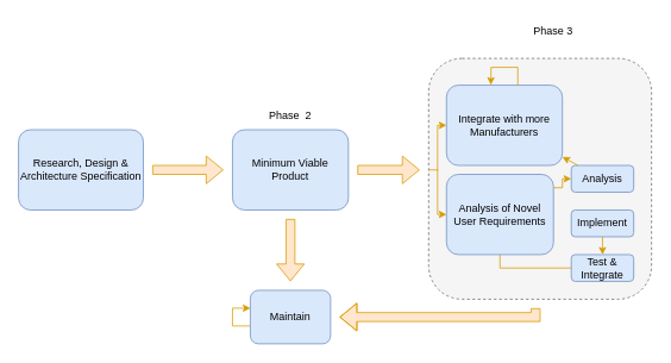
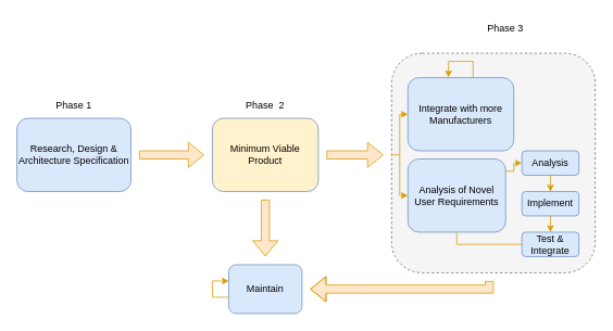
  <mxCell id="0" />
  <mxCell id="1" parent="0" />
  <mxCell id="2" value="" style="rounded=1;whiteSpace=wrap;html=1;fillColor=#f5f5f5;strokeColor=#666666;perimeterSpacing=0;fontColor=#333333;dashed=1;" parent="1" vertex="1"><mxGeometry x="480" y="65" width="250" height="270" as="geometry" /></mxCell>
  <mxCell id="3" value="Research, Design &amp;amp;&lt;br&gt;&lt;div&gt;Architecture Specification&lt;/div&gt;" style="rounded=1;whiteSpace=wrap;html=1;fillColor=#dae8fc;strokeColor=#6c8ebf;perimeterSpacing=0;" parent="1" vertex="1"><mxGeometry x="20" y="145" width="140" height="90" as="geometry" /></mxCell>
- <mxCell id="4" value="Minimum Viable Product" style="rounded=1;whiteSpace=wrap;html=1;fillColor=#dae8fc;strokeColor=#6c8ebf;perimeterSpacing=0;" parent="1" vertex="1"><mxGeometry x="260" y="145" width="130" height="90" as="geometry" /></mxCell>
+ <mxCell id="4" value="Minimum Viable Product" style="rounded=1;whiteSpace=wrap;html=1;fillColor=#fff2cc;strokeColor=#6c8ebf;perimeterSpacing=0;" parent="1" vertex="1"><mxGeometry x="260" y="145" width="130" height="90" as="geometry" /></mxCell>
  <mxCell id="5" value="" style="shape=flexArrow;endArrow=classic;html=1;rounded=0;fillColor=#ffe6cc;strokeColor=#d79b00;" parent="1" edge="1"><mxGeometry width="50" height="50" relative="1" as="geometry"><mxPoint x="170" y="190" as="sourcePoint" /><mxPoint x="250" y="190" as="targetPoint" /></mxGeometry></mxCell>
  <mxCell id="6" value="Integrate with more Manufacturers" style="rounded=1;whiteSpace=wrap;html=1;fillColor=#dae8fc;strokeColor=#6c8ebf;perimeterSpacing=0;" parent="1" vertex="1"><mxGeometry x="500" y="95" width="130" height="90" as="geometry" /></mxCell>
  <mxCell id="7" value="" style="shape=flexArrow;endArrow=classic;html=1;rounded=0;fillColor=#ffe6cc;strokeColor=#d79b00;" parent="1" edge="1"><mxGeometry width="50" height="50" relative="1" as="geometry"><mxPoint x="400" y="190" as="sourcePoint" /><mxPoint x="470" y="190" as="targetPoint" /></mxGeometry></mxCell>
  <mxCell id="8" value="Analysis of Novel User Requirements" style="rounded=1;whiteSpace=wrap;html=1;fillColor=#dae8fc;strokeColor=#6c8ebf;perimeterSpacing=0;" parent="1" vertex="1"><mxGeometry x="500" y="195" width="120" height="90" as="geometry" /></mxCell>
  <mxCell id="9" value="" style="endArrow=classic;html=1;rounded=0;fillColor=#ffe6cc;strokeColor=#d79b00;entryX=0;entryY=0.5;entryDx=0;entryDy=0;" parent="1" target="8" edge="1"><mxGeometry width="50" height="50" relative="1" as="geometry"><mxPoint x="480" y="190" as="sourcePoint" /><mxPoint x="500" y="190" as="targetPoint" /><Array as="points"><mxPoint x="490" y="190" /><mxPoint x="490" y="240" /></Array></mxGeometry></mxCell>
  <mxCell id="10" value="" style="endArrow=classic;html=1;rounded=0;fillColor=#ffe6cc;strokeColor=#d79b00;entryX=0;entryY=0.5;entryDx=0;entryDy=0;" parent="1" target="6" edge="1"><mxGeometry width="50" height="50" relative="1" as="geometry"><mxPoint x="490" y="191" as="sourcePoint" /><mxPoint x="510" y="250" as="targetPoint" /><Array as="points"><mxPoint x="490" y="191" /><mxPoint x="490" y="140" /></Array></mxGeometry></mxCell>
  <mxCell id="11" value="" style="endArrow=classic;html=1;rounded=0;entryX=0.383;entryY=-0.004;entryDx=0;entryDy=0;entryPerimeter=0;fillColor=#ffe6cc;strokeColor=#d79b00;" parent="1" target="6" edge="1"><mxGeometry width="50" height="50" relative="1" as="geometry"><mxPoint x="580" y="95" as="sourcePoint" /><mxPoint x="570" y="35" as="targetPoint" /><Array as="points"><mxPoint x="580" y="75" /><mxPoint x="550" y="75" /></Array></mxGeometry></mxCell>
  <mxCell id="12" value="Analysis" style="rounded=1;whiteSpace=wrap;html=1;fillColor=#dae8fc;strokeColor=#6c8ebf;perimeterSpacing=0;" parent="1" vertex="1"><mxGeometry x="640" y="185" width="70" height="30" as="geometry" /></mxCell>
  <mxCell id="13" value="Implement" style="rounded=1;whiteSpace=wrap;html=1;fillColor=#dae8fc;strokeColor=#6c8ebf;perimeterSpacing=0;" parent="1" vertex="1"><mxGeometry x="640" y="235" width="70" height="30" as="geometry" /></mxCell>
  <mxCell id="14" value="Test &amp;amp; Integrate" style="rounded=1;whiteSpace=wrap;html=1;fillColor=#dae8fc;strokeColor=#6c8ebf;perimeterSpacing=0;" parent="1" vertex="1"><mxGeometry x="640" y="285" width="70" height="30" as="geometry" /></mxCell>
  <mxCell id="15" value="" style="endArrow=classic;html=1;rounded=0;fillColor=#ffe6cc;strokeColor=#d79b00;entryX=0;entryY=0.5;entryDx=0;entryDy=0;" parent="1" target="12" edge="1"><mxGeometry width="50" height="50" relative="1" as="geometry"><mxPoint x="620" y="210" as="sourcePoint" /><mxPoint x="560" y="105" as="targetPoint" /><Array as="points"><mxPoint x="630" y="210" /><mxPoint x="630" y="200" /></Array></mxGeometry></mxCell>
- <mxCell id="16" value="" style="endArrow=classic;html=1;rounded=0;fillColor=#ffe6cc;strokeColor=#d79b00;" parent="1" source="12" target="6" edge="1"><mxGeometry width="50" height="50" relative="1" as="geometry"><mxPoint x="620" y="245" as="sourcePoint" /><mxPoint x="670" y="195" as="targetPoint" /></mxGeometry></mxCell>
+ <mxCell id="16" value="" style="endArrow=classic;html=1;rounded=0;fillColor=#ffe6cc;strokeColor=#d79b00;" parent="1" source="12" target="13" edge="1"><mxGeometry width="50" height="50" relative="1" as="geometry"><mxPoint x="620" y="245" as="sourcePoint" /><mxPoint x="670" y="195" as="targetPoint" /></mxGeometry></mxCell>
  <mxCell id="17" value="" style="endArrow=classic;html=1;rounded=0;fillColor=#ffe6cc;strokeColor=#d79b00;" parent="1" source="13" target="14" edge="1"><mxGeometry width="50" height="50" relative="1" as="geometry"><mxPoint x="685" y="225" as="sourcePoint" /><mxPoint x="685" y="245" as="targetPoint" /></mxGeometry></mxCell>
  <mxCell id="18" value="" style="endArrow=none;html=1;rounded=0;fillColor=#ffe6cc;strokeColor=#d79b00;" parent="1" source="14" target="8" edge="1"><mxGeometry width="50" height="50" relative="1" as="geometry"><mxPoint x="685" y="275" as="sourcePoint" /><mxPoint x="685" y="295" as="targetPoint" /><Array as="points"><mxPoint x="560" y="300" /></Array></mxGeometry></mxCell>
+ <mxCell id="19" value="Phase 1" style="text;html=1;align=center;verticalAlign=middle;whiteSpace=wrap;rounded=0;" parent="1" vertex="1"><mxGeometry x="60" y="115" width="60" height="30" as="geometry" /></mxCell>
  <mxCell id="20" value="Phase&amp;nbsp; 2" style="text;html=1;align=center;verticalAlign=middle;whiteSpace=wrap;rounded=0;" parent="1" vertex="1"><mxGeometry x="295" y="115" width="60" height="30" as="geometry" /></mxCell>
  <mxCell id="21" value="Phase 3" style="text;html=1;align=center;verticalAlign=middle;whiteSpace=wrap;rounded=0;" parent="1" vertex="1"><mxGeometry x="590" y="20" width="60" height="30" as="geometry" /></mxCell>
  <mxCell id="22" value="Maintain" style="rounded=1;whiteSpace=wrap;html=1;fillColor=#dae8fc;strokeColor=#6c8ebf;perimeterSpacing=0;" vertex="1" parent="1"><mxGeometry x="280" y="325" width="90" height="60" as="geometry" /></mxCell>
  <mxCell id="23" value="" style="shape=flexArrow;endArrow=classic;html=1;rounded=0;fillColor=#ffe6cc;strokeColor=#d79b00;" edge="1" parent="1"><mxGeometry width="50" height="50" relative="1" as="geometry"><mxPoint x="325" y="245" as="sourcePoint" /><mxPoint x="325" y="315" as="targetPoint" /></mxGeometry></mxCell>
  <mxCell id="24" value="" style="shape=flexArrow;endArrow=classic;html=1;rounded=0;fillColor=#ffe6cc;strokeColor=#d79b00;" edge="1" parent="1"><mxGeometry width="50" height="50" relative="1" as="geometry"><mxPoint x="600" y="345" as="sourcePoint" /><mxPoint x="380" y="355" as="targetPoint" /><Array as="points"><mxPoint x="600" y="355" /><mxPoint x="450" y="355" /></Array></mxGeometry></mxCell>
  <mxCell id="25" value="" style="endArrow=classic;html=1;rounded=0;fillColor=#ffe6cc;strokeColor=#d79b00;entryX=0.001;entryY=0.334;entryDx=0;entryDy=0;entryPerimeter=0;" edge="1" parent="1" target="22"><mxGeometry width="50" height="50" relative="1" as="geometry"><mxPoint x="280" y="365" as="sourcePoint" /><mxPoint x="270" y="335" as="targetPoint" /><Array as="points"><mxPoint x="260" y="365" /><mxPoint x="260" y="345" /></Array></mxGeometry></mxCell>
